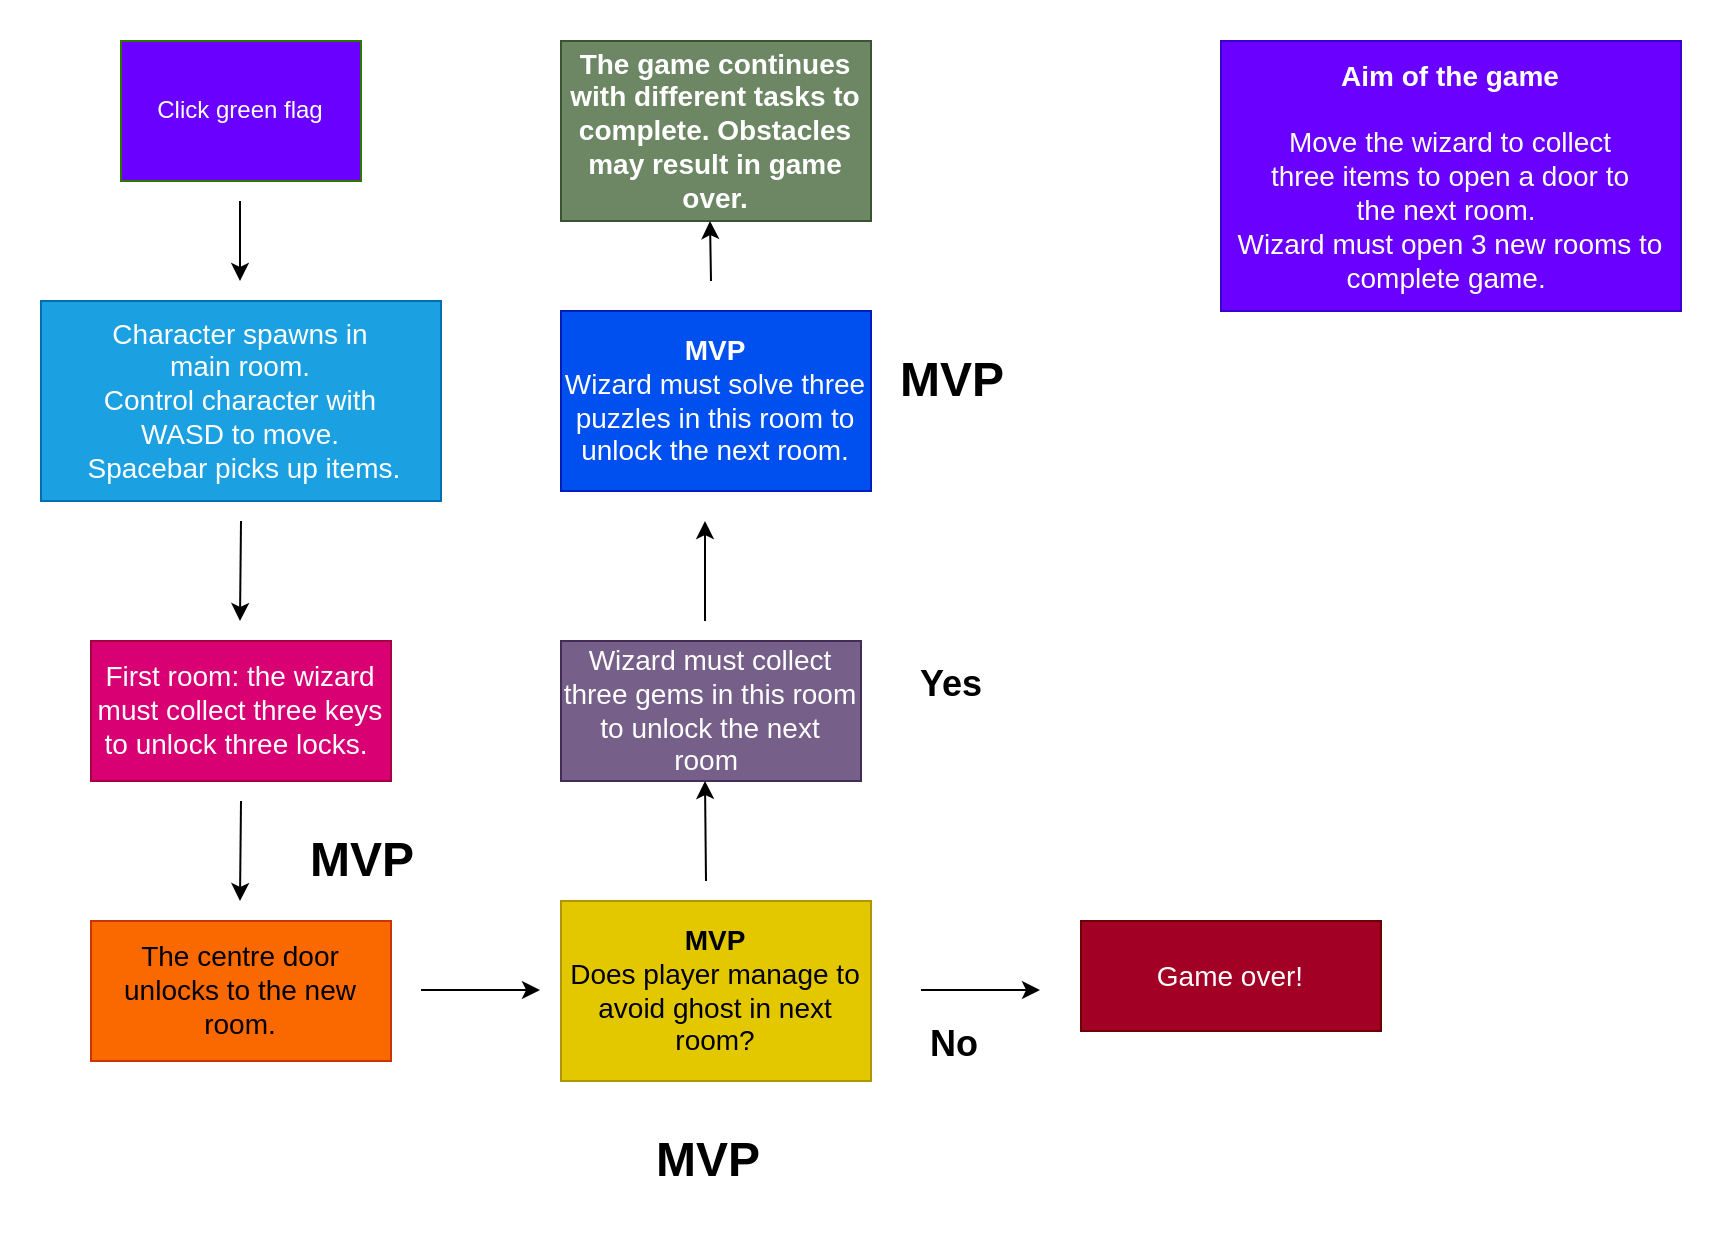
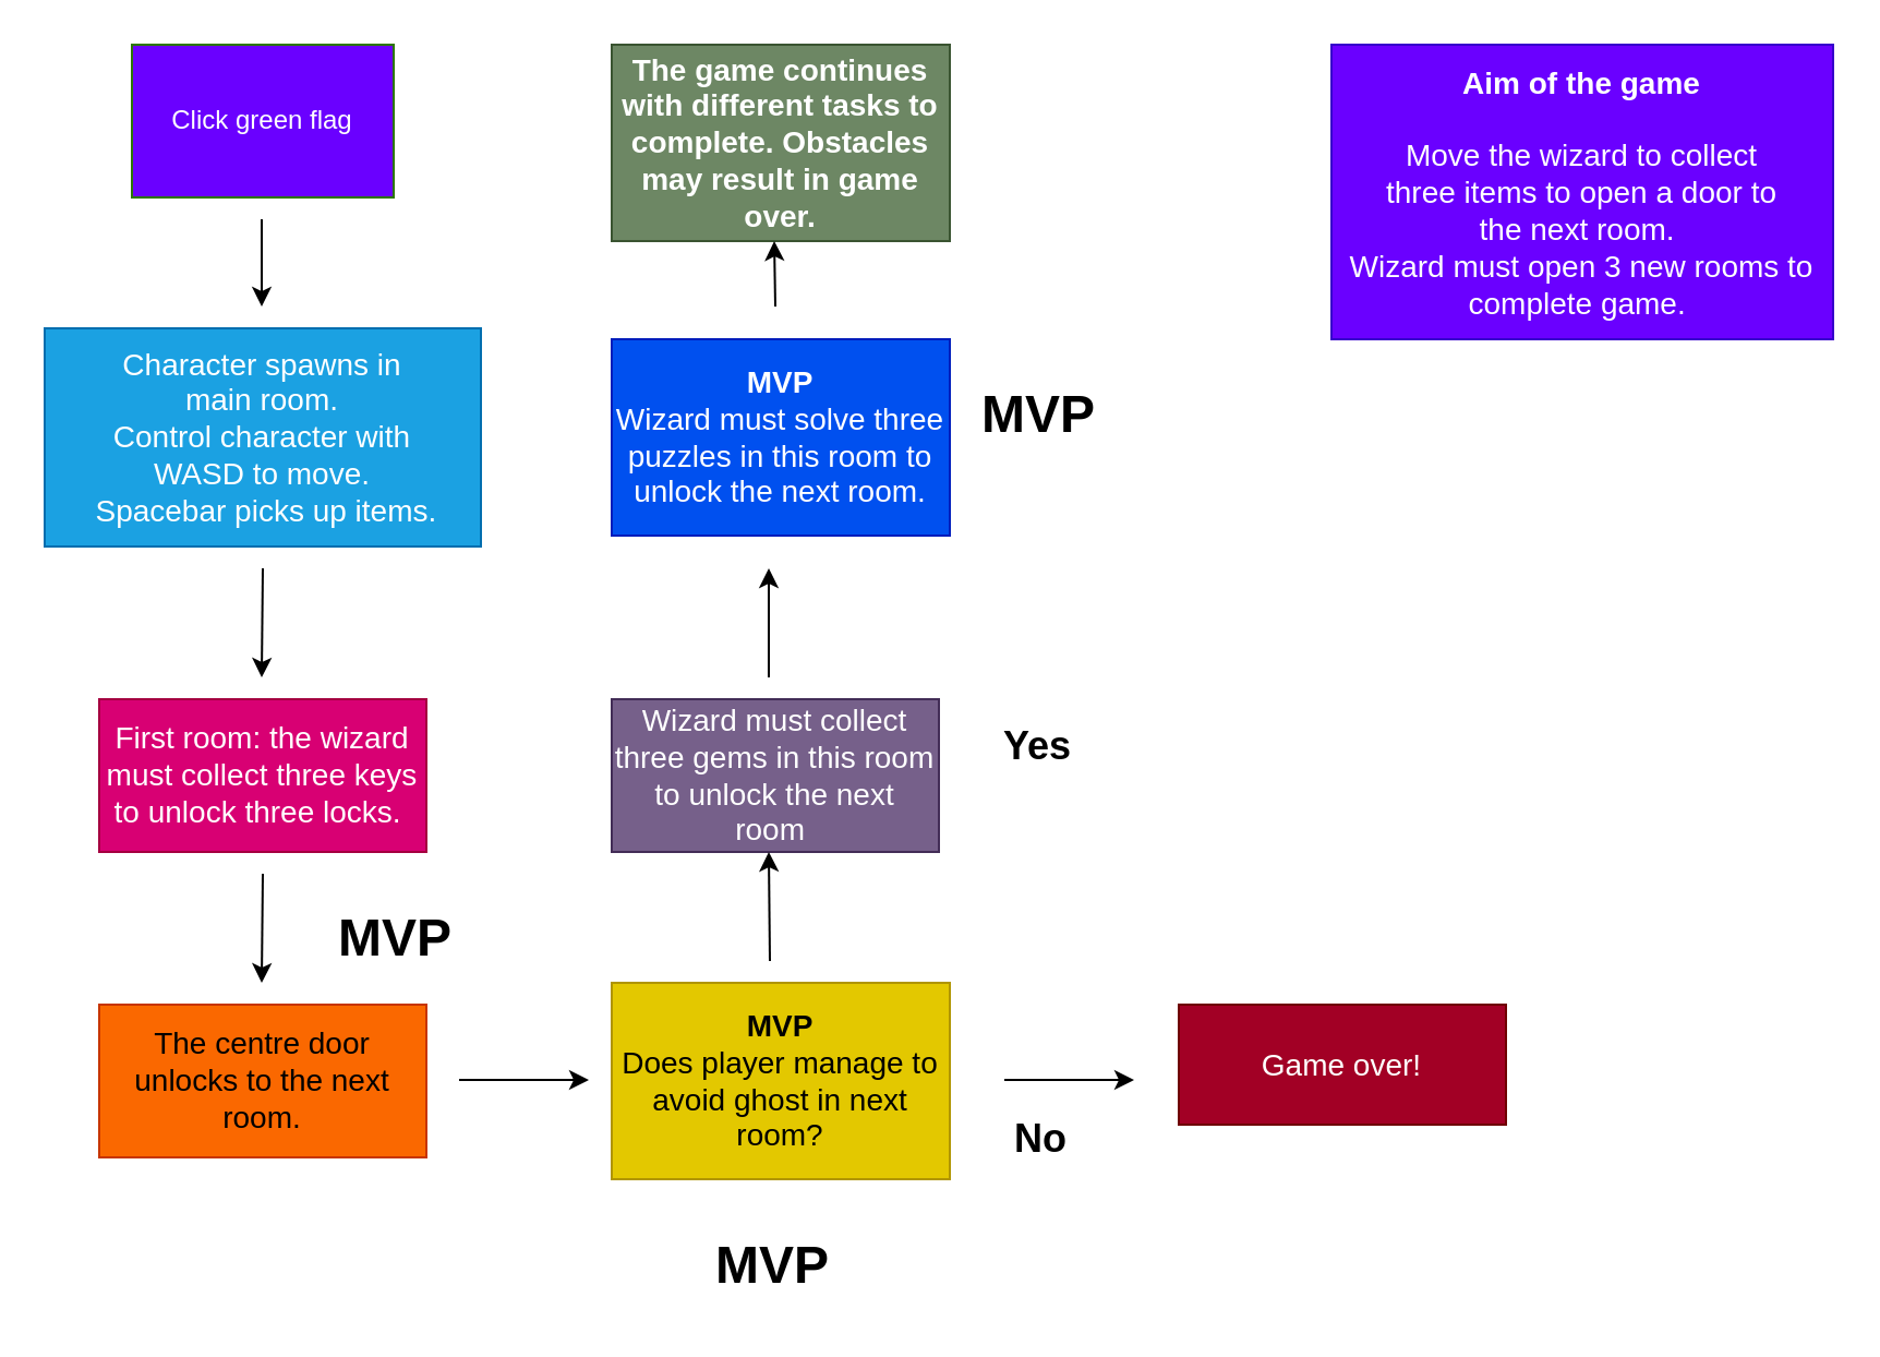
  <mxCell id="0" />
  <mxCell id="1" parent="0" />
  <mxCell id="2" value="&lt;font style=&quot;font-size: 14px;&quot;&gt;&lt;font style=&quot;&quot;&gt;Character spawns in &lt;br&gt;main room. &lt;br&gt;Control character with &lt;br&gt;WASD to move.&lt;br&gt;&lt;/font&gt;&amp;nbsp;Spacebar picks up items.&lt;/font&gt;" style="rounded=0;whiteSpace=wrap;html=1;fillColor=#1ba1e2;fontColor=#ffffff;strokeColor=#006EAF;" parent="1" vertex="1"><mxGeometry x="20" y="150" width="200" height="100" as="geometry" /></mxCell>
  <mxCell id="3" value="" style="endArrow=classic;html=1;" parent="1" edge="1"><mxGeometry width="50" height="50" relative="1" as="geometry"><mxPoint x="119.5" y="100" as="sourcePoint" /><mxPoint x="119.5" y="140" as="targetPoint" /></mxGeometry></mxCell>
  <mxCell id="4" value="&lt;font style=&quot;font-size: 14px;&quot;&gt;&lt;b&gt;Aim of the game&lt;br&gt;&lt;/b&gt;&lt;br&gt;Move the wizard to collect &lt;br&gt;three items to open a door to &lt;br&gt;the next room.&amp;nbsp;&lt;br&gt;Wizard must open 3 new rooms to complete game.&amp;nbsp;&lt;br&gt;&lt;/font&gt;" style="rounded=0;whiteSpace=wrap;html=1;fillColor=#6a00ff;fontColor=#ffffff;strokeColor=#3700CC;" parent="1" vertex="1"><mxGeometry x="610" y="20" width="230" height="135" as="geometry" /></mxCell>
  <mxCell id="5" value="" style="endArrow=classic;html=1;" parent="1" edge="1"><mxGeometry width="50" height="50" relative="1" as="geometry"><mxPoint x="120" y="260" as="sourcePoint" /><mxPoint x="119.5" y="310" as="targetPoint" /></mxGeometry></mxCell>
  <mxCell id="6" value="&lt;font style=&quot;font-size: 14px;&quot;&gt;First room: the wizard must collect three keys to unlock three locks.&amp;nbsp;&lt;/font&gt;" style="rounded=0;whiteSpace=wrap;html=1;fillColor=#d80073;fontColor=#ffffff;strokeColor=#A50040;" parent="1" vertex="1"><mxGeometry x="45" y="320" width="150" height="70" as="geometry" /></mxCell>
  <mxCell id="7" value="&lt;h1&gt;MVP&lt;/h1&gt;" style="text;html=1;strokeColor=none;fillColor=none;spacing=5;spacingTop=-20;whiteSpace=wrap;overflow=hidden;rounded=0;" parent="1" vertex="1"><mxGeometry x="150" y="410" width="70" height="40" as="geometry" /></mxCell>
  <mxCell id="8" value="Click green flag" style="rounded=0;whiteSpace=wrap;html=1;fillColor=#6a00ff;fontColor=#ffffff;strokeColor=#2D7600;" vertex="1" parent="1"><mxGeometry x="60" y="20" width="120" height="70" as="geometry" /></mxCell>
  <mxCell id="9" value="" style="endArrow=classic;html=1;" edge="1" parent="1"><mxGeometry width="50" height="50" relative="1" as="geometry"><mxPoint x="120" y="400" as="sourcePoint" /><mxPoint x="119.5" y="450" as="targetPoint" /></mxGeometry></mxCell>
- <mxCell id="10" value="&lt;font style=&quot;font-size: 14px;&quot;&gt;The centre door unlocks to the new room.&lt;/font&gt;" style="rounded=0;whiteSpace=wrap;html=1;fillColor=#fa6800;fontColor=#000000;strokeColor=#C73500;" vertex="1" parent="1"><mxGeometry x="45" y="460" width="150" height="70" as="geometry" /></mxCell>
+ <mxCell id="10" value="&lt;font style=&quot;font-size: 14px;&quot;&gt;The centre door unlocks to the next room.&lt;/font&gt;" style="rounded=0;whiteSpace=wrap;html=1;fillColor=#fa6800;fontColor=#000000;strokeColor=#C73500;" vertex="1" parent="1"><mxGeometry x="45" y="460" width="150" height="70" as="geometry" /></mxCell>
  <mxCell id="11" value="" style="endArrow=classic;html=1;" edge="1" parent="1"><mxGeometry width="50" height="50" relative="1" as="geometry"><mxPoint x="210" y="494.5" as="sourcePoint" /><mxPoint x="269.5" y="494.5" as="targetPoint" /></mxGeometry></mxCell>
  <mxCell id="12" value="&lt;span style=&quot;font-size: 14px;&quot;&gt;&lt;b&gt;MVP&lt;br&gt;&lt;/b&gt;Does player manage to avoid ghost in next room?&lt;/span&gt;" style="rounded=0;whiteSpace=wrap;html=1;fillColor=#e3c800;fontColor=#000000;strokeColor=#B09500;" vertex="1" parent="1"><mxGeometry x="280" y="450" width="155" height="90" as="geometry" /></mxCell>
  <mxCell id="13" value="&lt;font style=&quot;font-size: 14px;&quot;&gt;Wizard must collect three gems in this room to unlock the next room&amp;nbsp;&lt;/font&gt;" style="rounded=0;whiteSpace=wrap;html=1;fillColor=#76608a;fontColor=#ffffff;strokeColor=#432D57;" vertex="1" parent="1"><mxGeometry x="280" y="320" width="150" height="70" as="geometry" /></mxCell>
  <mxCell id="14" value="" style="endArrow=classic;html=1;" edge="1" parent="1"><mxGeometry width="50" height="50" relative="1" as="geometry"><mxPoint x="352.5" y="440" as="sourcePoint" /><mxPoint x="352" y="390" as="targetPoint" /></mxGeometry></mxCell>
  <mxCell id="15" value="&lt;font style=&quot;font-size: 14px;&quot;&gt;&lt;b&gt;MVP&lt;/b&gt;&lt;br&gt;Wizard must solve three puzzles in this room to unlock the next room.&lt;/font&gt;" style="rounded=0;whiteSpace=wrap;html=1;fillColor=#0050ef;fontColor=#ffffff;strokeColor=#001DBC;" vertex="1" parent="1"><mxGeometry x="280" y="155" width="155" height="90" as="geometry" /></mxCell>
  <mxCell id="16" value="&lt;h1&gt;MVP&lt;/h1&gt;" style="text;html=1;strokeColor=none;fillColor=none;spacing=5;spacingTop=-20;whiteSpace=wrap;overflow=hidden;rounded=0;" vertex="1" parent="1"><mxGeometry x="322.5" y="560" width="70" height="40" as="geometry" /></mxCell>
  <mxCell id="17" value="&lt;h1&gt;MVP&lt;/h1&gt;" style="text;html=1;strokeColor=none;fillColor=none;spacing=5;spacingTop=-20;whiteSpace=wrap;overflow=hidden;rounded=0;" vertex="1" parent="1"><mxGeometry x="445" y="170" width="70" height="40" as="geometry" /></mxCell>
  <mxCell id="18" value="" style="endArrow=classic;html=1;" edge="1" parent="1"><mxGeometry width="50" height="50" relative="1" as="geometry"><mxPoint x="352" y="310" as="sourcePoint" /><mxPoint x="352" y="260" as="targetPoint" /></mxGeometry></mxCell>
  <mxCell id="19" value="&lt;font style=&quot;font-size: 14px;&quot;&gt;Game over!&lt;/font&gt;" style="rounded=0;whiteSpace=wrap;html=1;fillColor=#a20025;fontColor=#ffffff;strokeColor=#6F0000;" vertex="1" parent="1"><mxGeometry x="540" y="460" width="150" height="55" as="geometry" /></mxCell>
  <mxCell id="20" value="" style="endArrow=classic;html=1;" edge="1" parent="1"><mxGeometry width="50" height="50" relative="1" as="geometry"><mxPoint x="460" y="494.5" as="sourcePoint" /><mxPoint x="519.5" y="494.5" as="targetPoint" /></mxGeometry></mxCell>
  <mxCell id="21" value="&lt;h1&gt;&lt;font style=&quot;font-size: 18px;&quot;&gt;No&lt;/font&gt;&lt;/h1&gt;" style="text;html=1;strokeColor=none;fillColor=none;spacing=5;spacingTop=-20;whiteSpace=wrap;overflow=hidden;rounded=0;" vertex="1" parent="1"><mxGeometry x="460" y="500" width="40" height="40" as="geometry" /></mxCell>
  <mxCell id="22" value="&lt;h1&gt;&lt;font style=&quot;font-size: 18px;&quot;&gt;Yes&lt;/font&gt;&lt;/h1&gt;" style="text;html=1;strokeColor=none;fillColor=none;spacing=5;spacingTop=-20;whiteSpace=wrap;overflow=hidden;rounded=0;" vertex="1" parent="1"><mxGeometry x="455" y="320" width="40" height="40" as="geometry" /></mxCell>
  <mxCell id="23" value="&lt;span style=&quot;font-size: 14px;&quot;&gt;&lt;b&gt;The game continues with different tasks to complete. Obstacles may result in game over.&lt;/b&gt;&lt;/span&gt;" style="rounded=0;whiteSpace=wrap;html=1;fillColor=#6d8764;fontColor=#ffffff;strokeColor=#3A5431;" vertex="1" parent="1"><mxGeometry x="280" y="20" width="155" height="90" as="geometry" /></mxCell>
  <mxCell id="24" value="" style="endArrow=classic;html=1;" edge="1" parent="1"><mxGeometry width="50" height="50" relative="1" as="geometry"><mxPoint x="355" y="140" as="sourcePoint" /><mxPoint x="354.5" y="110" as="targetPoint" /></mxGeometry></mxCell>
